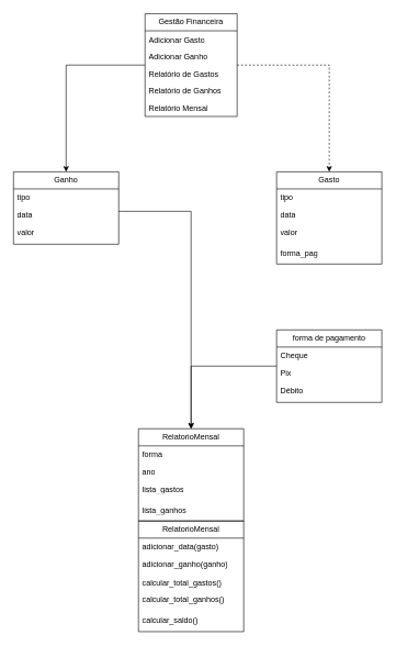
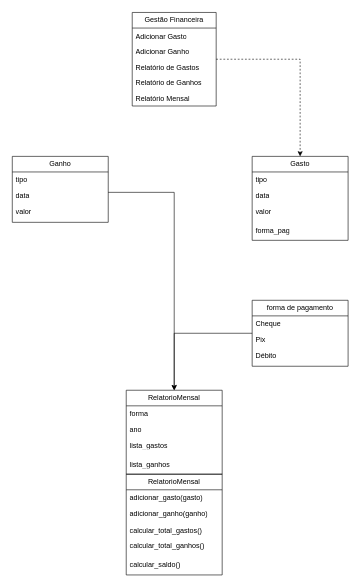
  <mxCell id="0" />
  <mxCell id="1" parent="0" />
  <mxCell id="2" value="Gasto" style="swimlane;fontStyle=0;childLayout=stackLayout;horizontal=1;startSize=26;fillColor=none;horizontalStack=0;resizeParent=1;resizeParentMax=0;resizeLast=0;collapsible=1;marginBottom=0;whiteSpace=wrap;html=1;" parent="1" vertex="1"><mxGeometry x="420" y="260" width="160" height="140" as="geometry" /></mxCell>
  <mxCell id="3" value="tipo" style="text;strokeColor=none;fillColor=none;align=left;verticalAlign=top;spacingLeft=4;spacingRight=4;overflow=hidden;rotatable=0;points=[[0,0.5],[1,0.5]];portConstraint=eastwest;whiteSpace=wrap;html=1;" parent="2" vertex="1"><mxGeometry y="26" width="160" height="26" as="geometry" /></mxCell>
  <mxCell id="4" value="data" style="text;strokeColor=none;fillColor=none;align=left;verticalAlign=top;spacingLeft=4;spacingRight=4;overflow=hidden;rotatable=0;points=[[0,0.5],[1,0.5]];portConstraint=eastwest;whiteSpace=wrap;html=1;" parent="2" vertex="1"><mxGeometry y="52" width="160" height="26" as="geometry" /></mxCell>
  <mxCell id="5" value="valor" style="text;strokeColor=none;fillColor=none;align=left;verticalAlign=top;spacingLeft=4;spacingRight=4;overflow=hidden;rotatable=0;points=[[0,0.5],[1,0.5]];portConstraint=eastwest;whiteSpace=wrap;html=1;" parent="2" vertex="1"><mxGeometry y="78" width="160" height="32" as="geometry" /></mxCell>
  <mxCell id="6" value="forma_pag" style="text;strokeColor=none;fillColor=none;align=left;verticalAlign=top;spacingLeft=4;spacingRight=4;overflow=hidden;rotatable=0;points=[[0,0.5],[1,0.5]];portConstraint=eastwest;whiteSpace=wrap;html=1;" parent="2" vertex="1"><mxGeometry y="110" width="160" height="30" as="geometry" /></mxCell>
  <mxCell id="7" style="edgeStyle=orthogonalEdgeStyle;rounded=0;orthogonalLoop=1;jettySize=auto;html=1;" edge="1" parent="1" source="8"><mxGeometry relative="1" as="geometry"><mxPoint x="290" y="650" as="targetPoint" /><Array as="points"><mxPoint x="290" y="320" /></Array></mxGeometry></mxCell>
  <mxCell id="8" value="Ganho" style="swimlane;fontStyle=0;childLayout=stackLayout;horizontal=1;startSize=26;fillColor=none;horizontalStack=0;resizeParent=1;resizeParentMax=0;resizeLast=0;collapsible=1;marginBottom=0;whiteSpace=wrap;html=1;" parent="1" vertex="1"><mxGeometry x="20" y="260" width="160" height="110" as="geometry" /></mxCell>
  <mxCell id="9" value="tipo" style="text;strokeColor=none;fillColor=none;align=left;verticalAlign=top;spacingLeft=4;spacingRight=4;overflow=hidden;rotatable=0;points=[[0,0.5],[1,0.5]];portConstraint=eastwest;whiteSpace=wrap;html=1;" parent="8" vertex="1"><mxGeometry y="26" width="160" height="26" as="geometry" /></mxCell>
  <mxCell id="10" value="data" style="text;strokeColor=none;fillColor=none;align=left;verticalAlign=top;spacingLeft=4;spacingRight=4;overflow=hidden;rotatable=0;points=[[0,0.5],[1,0.5]];portConstraint=eastwest;whiteSpace=wrap;html=1;" parent="8" vertex="1"><mxGeometry y="52" width="160" height="26" as="geometry" /></mxCell>
  <mxCell id="11" value="valor" style="text;strokeColor=none;fillColor=none;align=left;verticalAlign=top;spacingLeft=4;spacingRight=4;overflow=hidden;rotatable=0;points=[[0,0.5],[1,0.5]];portConstraint=eastwest;whiteSpace=wrap;html=1;" parent="8" vertex="1"><mxGeometry y="78" width="160" height="32" as="geometry" /></mxCell>
  <mxCell id="12" value="RelatorioMensal" style="swimlane;fontStyle=0;childLayout=stackLayout;horizontal=1;startSize=26;fillColor=none;horizontalStack=0;resizeParent=1;resizeParentMax=0;resizeLast=0;collapsible=1;marginBottom=0;whiteSpace=wrap;html=1;" parent="1" vertex="1"><mxGeometry x="210" y="650" width="160" height="140" as="geometry" /></mxCell>
  <mxCell id="13" value="forma" style="text;strokeColor=none;fillColor=none;align=left;verticalAlign=top;spacingLeft=4;spacingRight=4;overflow=hidden;rotatable=0;points=[[0,0.5],[1,0.5]];portConstraint=eastwest;whiteSpace=wrap;html=1;" parent="12" vertex="1"><mxGeometry y="26" width="160" height="26" as="geometry" /></mxCell>
  <mxCell id="14" value="ano" style="text;strokeColor=none;fillColor=none;align=left;verticalAlign=top;spacingLeft=4;spacingRight=4;overflow=hidden;rotatable=0;points=[[0,0.5],[1,0.5]];portConstraint=eastwest;whiteSpace=wrap;html=1;" parent="12" vertex="1"><mxGeometry y="52" width="160" height="26" as="geometry" /></mxCell>
  <mxCell id="15" value="lista_gastos" style="text;strokeColor=none;fillColor=none;align=left;verticalAlign=top;spacingLeft=4;spacingRight=4;overflow=hidden;rotatable=0;points=[[0,0.5],[1,0.5]];portConstraint=eastwest;whiteSpace=wrap;html=1;" parent="12" vertex="1"><mxGeometry y="78" width="160" height="32" as="geometry" /></mxCell>
  <mxCell id="16" value="lista_ganhos" style="text;strokeColor=none;fillColor=none;align=left;verticalAlign=top;spacingLeft=4;spacingRight=4;overflow=hidden;rotatable=0;points=[[0,0.5],[1,0.5]];portConstraint=eastwest;whiteSpace=wrap;html=1;" parent="12" vertex="1"><mxGeometry y="110" width="160" height="30" as="geometry" /></mxCell>
  <mxCell id="17" value="RelatorioMensal" style="swimlane;fontStyle=0;childLayout=stackLayout;horizontal=1;startSize=26;fillColor=none;horizontalStack=0;resizeParent=1;resizeParentMax=0;resizeLast=0;collapsible=1;marginBottom=0;whiteSpace=wrap;html=1;" parent="1" vertex="1"><mxGeometry x="210" y="790" width="160" height="168" as="geometry"><mxRectangle x="100" y="650" width="130" height="30" as="alternateBounds" /></mxGeometry></mxCell>
- <mxCell id="18" value="adicionar_data(gasto)&lt;br/&gt;&lt;br/&gt;" style="text;strokeColor=none;fillColor=none;align=left;verticalAlign=top;spacingLeft=4;spacingRight=4;overflow=hidden;rotatable=0;points=[[0,0.5],[1,0.5]];portConstraint=eastwest;whiteSpace=wrap;html=1;" parent="17" vertex="1"><mxGeometry y="26" width="160" height="26" as="geometry" /></mxCell>
+ <mxCell id="18" value="adicionar_gasto(gasto)&lt;br/&gt;&lt;br/&gt;" style="text;strokeColor=none;fillColor=none;align=left;verticalAlign=top;spacingLeft=4;spacingRight=4;overflow=hidden;rotatable=0;points=[[0,0.5],[1,0.5]];portConstraint=eastwest;whiteSpace=wrap;html=1;" parent="17" vertex="1"><mxGeometry y="26" width="160" height="26" as="geometry" /></mxCell>
  <mxCell id="19" value="adicionar_ganho(ganho)&lt;br/&gt;&lt;br/&gt;" style="text;strokeColor=none;fillColor=none;align=left;verticalAlign=top;spacingLeft=4;spacingRight=4;overflow=hidden;rotatable=0;points=[[0,0.5],[1,0.5]];portConstraint=eastwest;whiteSpace=wrap;html=1;" parent="17" vertex="1"><mxGeometry y="52" width="160" height="28" as="geometry" /></mxCell>
  <mxCell id="20" value="calcular_total_gastos()&lt;br/&gt;&lt;br/&gt;" style="text;strokeColor=none;fillColor=none;align=left;verticalAlign=top;spacingLeft=4;spacingRight=4;overflow=hidden;rotatable=0;points=[[0,0.5],[1,0.5]];portConstraint=eastwest;whiteSpace=wrap;html=1;" parent="17" vertex="1"><mxGeometry y="80" width="160" height="26" as="geometry" /></mxCell>
  <mxCell id="21" value="calcular_total_ganhos()&lt;br/&gt;&lt;br/&gt;" style="text;strokeColor=none;fillColor=none;align=left;verticalAlign=top;spacingLeft=4;spacingRight=4;overflow=hidden;rotatable=0;points=[[0,0.5],[1,0.5]];portConstraint=eastwest;whiteSpace=wrap;html=1;" parent="17" vertex="1"><mxGeometry y="106" width="160" height="32" as="geometry" /></mxCell>
  <mxCell id="22" value="calcular_saldo()" style="text;strokeColor=none;fillColor=none;align=left;verticalAlign=top;spacingLeft=4;spacingRight=4;overflow=hidden;rotatable=0;points=[[0,0.5],[1,0.5]];portConstraint=eastwest;whiteSpace=wrap;html=1;" parent="17" vertex="1"><mxGeometry y="138" width="160" height="30" as="geometry" /></mxCell>
  <mxCell id="23" style="edgeStyle=orthogonalEdgeStyle;rounded=0;orthogonalLoop=1;jettySize=auto;html=1;entryX=0.5;entryY=0;entryDx=0;entryDy=0;" edge="1" parent="1" source="24" target="12"><mxGeometry relative="1" as="geometry" /></mxCell>
  <mxCell id="24" value="forma de pagamento" style="swimlane;fontStyle=0;childLayout=stackLayout;horizontal=1;startSize=26;fillColor=none;horizontalStack=0;resizeParent=1;resizeParentMax=0;resizeLast=0;collapsible=1;marginBottom=0;whiteSpace=wrap;html=1;" parent="1" vertex="1"><mxGeometry x="420" y="500" width="160" height="110" as="geometry" /></mxCell>
  <mxCell id="25" value="Cheque" style="text;strokeColor=none;fillColor=none;align=left;verticalAlign=top;spacingLeft=4;spacingRight=4;overflow=hidden;rotatable=0;points=[[0,0.5],[1,0.5]];portConstraint=eastwest;whiteSpace=wrap;html=1;" parent="24" vertex="1"><mxGeometry y="26" width="160" height="26" as="geometry" /></mxCell>
  <mxCell id="26" value="Pix" style="text;strokeColor=none;fillColor=none;align=left;verticalAlign=top;spacingLeft=4;spacingRight=4;overflow=hidden;rotatable=0;points=[[0,0.5],[1,0.5]];portConstraint=eastwest;whiteSpace=wrap;html=1;" parent="24" vertex="1"><mxGeometry y="52" width="160" height="26" as="geometry" /></mxCell>
  <mxCell id="27" value="Débito" style="text;strokeColor=none;fillColor=none;align=left;verticalAlign=top;spacingLeft=4;spacingRight=4;overflow=hidden;rotatable=0;points=[[0,0.5],[1,0.5]];portConstraint=eastwest;whiteSpace=wrap;html=1;" parent="24" vertex="1"><mxGeometry y="78" width="160" height="32" as="geometry" /></mxCell>
- <mxCell id="28" style="edgeStyle=orthogonalEdgeStyle;rounded=0;orthogonalLoop=1;jettySize=auto;html=1;entryX=0.5;entryY=0;entryDx=0;entryDy=0;" parent="1" source="30" target="8" edge="1"><mxGeometry relative="1" as="geometry" /></mxCell>
  <mxCell id="29" style="edgeStyle=orthogonalEdgeStyle;rounded=0;orthogonalLoop=1;jettySize=auto;html=1;entryX=0.5;entryY=0;entryDx=0;entryDy=0;dashed=1;" parent="1" source="30" target="2" edge="1"><mxGeometry relative="1" as="geometry" /></mxCell>
  <mxCell id="30" value="Gestão Financeira" style="swimlane;fontStyle=0;childLayout=stackLayout;horizontal=1;startSize=26;fillColor=none;horizontalStack=0;resizeParent=1;resizeParentMax=0;resizeLast=0;collapsible=1;marginBottom=0;whiteSpace=wrap;html=1;" parent="1" vertex="1"><mxGeometry x="220" y="20" width="140" height="156" as="geometry" /></mxCell>
  <mxCell id="31" value="Adicionar Gasto" style="text;strokeColor=none;fillColor=none;align=left;verticalAlign=top;spacingLeft=4;spacingRight=4;overflow=hidden;rotatable=0;points=[[0,0.5],[1,0.5]];portConstraint=eastwest;whiteSpace=wrap;html=1;" parent="30" vertex="1"><mxGeometry y="26" width="140" height="26" as="geometry" /></mxCell>
  <mxCell id="32" value="Adicionar Ganho" style="text;strokeColor=none;fillColor=none;align=left;verticalAlign=top;spacingLeft=4;spacingRight=4;overflow=hidden;rotatable=0;points=[[0,0.5],[1,0.5]];portConstraint=eastwest;whiteSpace=wrap;html=1;" parent="30" vertex="1"><mxGeometry y="52" width="140" height="26" as="geometry" /></mxCell>
  <mxCell id="33" value="Relatório de Gastos" style="text;strokeColor=none;fillColor=none;align=left;verticalAlign=top;spacingLeft=4;spacingRight=4;overflow=hidden;rotatable=0;points=[[0,0.5],[1,0.5]];portConstraint=eastwest;whiteSpace=wrap;html=1;" parent="30" vertex="1"><mxGeometry y="78" width="140" height="26" as="geometry" /></mxCell>
  <mxCell id="34" value="Relatório de Ganhos" style="text;strokeColor=none;fillColor=none;align=left;verticalAlign=top;spacingLeft=4;spacingRight=4;overflow=hidden;rotatable=0;points=[[0,0.5],[1,0.5]];portConstraint=eastwest;whiteSpace=wrap;html=1;" parent="30" vertex="1"><mxGeometry y="104" width="140" height="26" as="geometry" /></mxCell>
  <mxCell id="35" value="Relatório Mensal" style="text;strokeColor=none;fillColor=none;align=left;verticalAlign=top;spacingLeft=4;spacingRight=4;overflow=hidden;rotatable=0;points=[[0,0.5],[1,0.5]];portConstraint=eastwest;whiteSpace=wrap;html=1;" parent="30" vertex="1"><mxGeometry y="130" width="140" height="26" as="geometry" /></mxCell>
